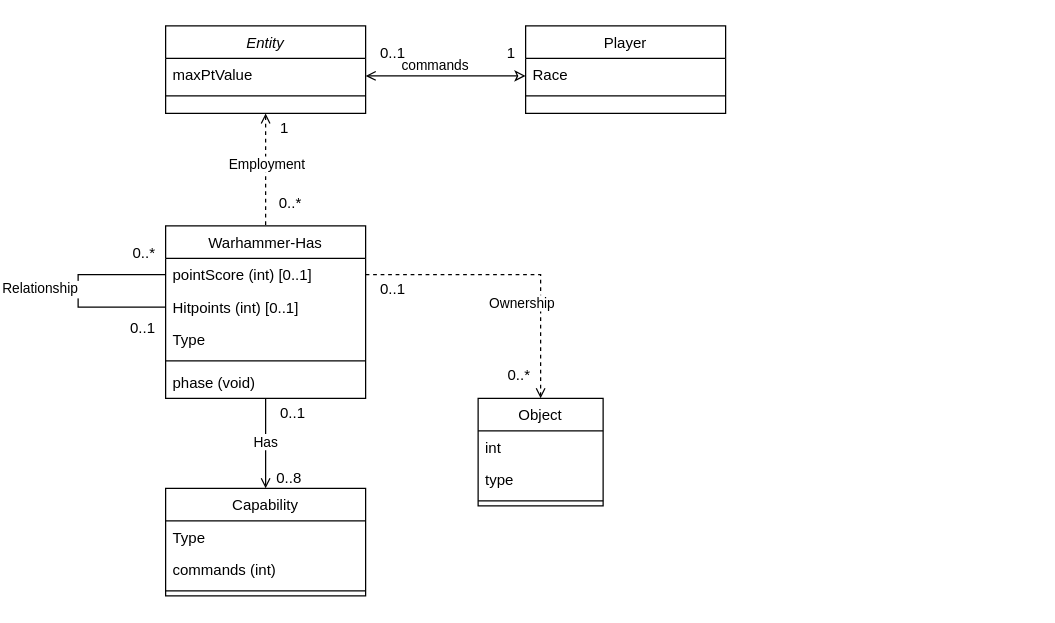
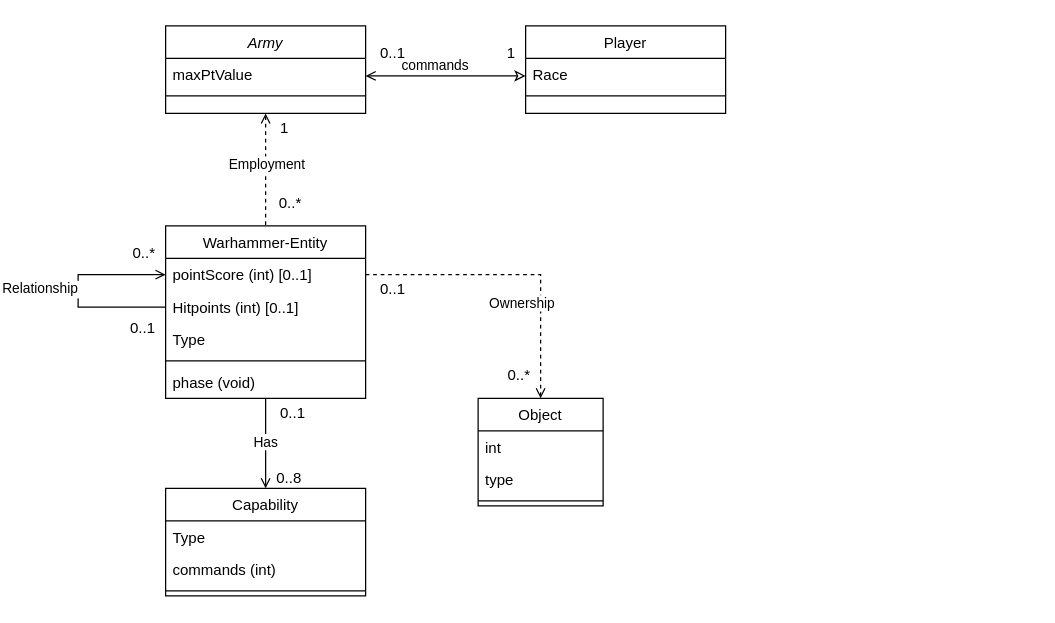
  <mxCell id="0" />
  <mxCell id="1" parent="0" />
- <mxCell id="2" value="Entity" style="swimlane;fontStyle=2;align=center;verticalAlign=top;childLayout=stackLayout;horizontal=1;startSize=26;horizontalStack=0;resizeParent=1;resizeLast=0;collapsible=1;marginBottom=0;rounded=0;shadow=0;strokeWidth=1;" parent="1" vertex="1"><mxGeometry x="20" y="20" width="160" height="70" as="geometry"><mxRectangle x="230" y="140" width="160" height="26" as="alternateBounds" /></mxGeometry></mxCell>
+ <mxCell id="2" value="Army" style="swimlane;fontStyle=2;align=center;verticalAlign=top;childLayout=stackLayout;horizontal=1;startSize=26;horizontalStack=0;resizeParent=1;resizeLast=0;collapsible=1;marginBottom=0;rounded=0;shadow=0;strokeWidth=1;" parent="1" vertex="1"><mxGeometry x="20" y="20" width="160" height="70" as="geometry"><mxRectangle x="230" y="140" width="160" height="26" as="alternateBounds" /></mxGeometry></mxCell>
  <mxCell id="3" value="maxPtValue" style="text;align=left;verticalAlign=top;spacingLeft=4;spacingRight=4;overflow=hidden;rotatable=0;points=[[0,0.5],[1,0.5]];portConstraint=eastwest;" parent="2" vertex="1"><mxGeometry y="26" width="160" height="26" as="geometry" /></mxCell>
  <mxCell id="4" value="" style="line;html=1;strokeWidth=1;align=left;verticalAlign=middle;spacingTop=-1;spacingLeft=3;spacingRight=3;rotatable=0;labelPosition=right;points=[];portConstraint=eastwest;" parent="2" vertex="1"><mxGeometry y="52" width="160" height="8" as="geometry" /></mxCell>
  <mxCell id="5" value="Player" style="swimlane;fontStyle=0;align=center;verticalAlign=top;childLayout=stackLayout;horizontal=1;startSize=26;horizontalStack=0;resizeParent=1;resizeLast=0;collapsible=1;marginBottom=0;rounded=0;shadow=0;strokeWidth=1;" parent="1" vertex="1"><mxGeometry x="308" y="20" width="160" height="70" as="geometry"><mxRectangle x="550" y="140" width="160" height="26" as="alternateBounds" /></mxGeometry></mxCell>
  <mxCell id="6" value="Race" style="text;align=left;verticalAlign=top;spacingLeft=4;spacingRight=4;overflow=hidden;rotatable=0;points=[[0,0.5],[1,0.5]];portConstraint=eastwest;" parent="5" vertex="1"><mxGeometry y="26" width="160" height="26" as="geometry" /></mxCell>
  <mxCell id="7" value="" style="line;html=1;strokeWidth=1;align=left;verticalAlign=middle;spacingTop=-1;spacingLeft=3;spacingRight=3;rotatable=0;labelPosition=right;points=[];portConstraint=eastwest;" parent="5" vertex="1"><mxGeometry y="52" width="160" height="8" as="geometry" /></mxCell>
  <mxCell id="8" value="commands" style="endArrow=classic;shadow=0;strokeWidth=1;rounded=0;endFill=0;edgeStyle=elbowEdgeStyle;elbow=vertical;startArrow=open;startFill=0;" parent="1" source="2" target="5" edge="1"><mxGeometry x="0.5" y="41" relative="1" as="geometry"><mxPoint x="180" y="92" as="sourcePoint" /><mxPoint x="340" y="92" as="targetPoint" /><mxPoint x="-40" y="32" as="offset" /><Array as="points"><mxPoint x="270" y="60" /><mxPoint x="260" y="89" /></Array></mxGeometry></mxCell>
  <mxCell id="9" value="0..1" style="resizable=0;align=left;verticalAlign=bottom;labelBackgroundColor=none;fontSize=12;" parent="8" connectable="0" vertex="1"><mxGeometry x="-1" relative="1" as="geometry"><mxPoint x="10" y="-10" as="offset" /></mxGeometry></mxCell>
  <mxCell id="10" value="1" style="resizable=0;align=right;verticalAlign=bottom;labelBackgroundColor=none;fontSize=12;" parent="8" connectable="0" vertex="1"><mxGeometry x="1" relative="1" as="geometry"><mxPoint x="-7" y="-10" as="offset" /></mxGeometry></mxCell>
- <mxCell id="11" value="Warhammer-Has" style="swimlane;fontStyle=0;align=center;verticalAlign=top;childLayout=stackLayout;horizontal=1;startSize=26;horizontalStack=0;resizeParent=1;resizeLast=0;collapsible=1;marginBottom=0;rounded=0;shadow=0;strokeWidth=1;" parent="1" vertex="1"><mxGeometry x="20" y="180" width="160" height="138" as="geometry"><mxRectangle x="230" y="140" width="160" height="26" as="alternateBounds" /></mxGeometry></mxCell>
+ <mxCell id="11" value="Warhammer-Entity" style="swimlane;fontStyle=0;align=center;verticalAlign=top;childLayout=stackLayout;horizontal=1;startSize=26;horizontalStack=0;resizeParent=1;resizeLast=0;collapsible=1;marginBottom=0;rounded=0;shadow=0;strokeWidth=1;" parent="1" vertex="1"><mxGeometry x="20" y="180" width="160" height="138" as="geometry"><mxRectangle x="230" y="140" width="160" height="26" as="alternateBounds" /></mxGeometry></mxCell>
  <mxCell id="12" value="pointScore (int) [0..1]" style="text;align=left;verticalAlign=top;spacingLeft=4;spacingRight=4;overflow=hidden;rotatable=0;points=[[0,0.5],[1,0.5]];portConstraint=eastwest;" parent="11" vertex="1"><mxGeometry y="26" width="160" height="26" as="geometry" /></mxCell>
  <mxCell id="13" value="Hitpoints (int) [0..1]" style="text;align=left;verticalAlign=top;spacingLeft=4;spacingRight=4;overflow=hidden;rotatable=0;points=[[0,0.5],[1,0.5]];portConstraint=eastwest;" parent="11" vertex="1"><mxGeometry y="52" width="160" height="26" as="geometry" /></mxCell>
  <mxCell id="14" value="Type" style="text;align=left;verticalAlign=top;spacingLeft=4;spacingRight=4;overflow=hidden;rotatable=0;points=[[0,0.5],[1,0.5]];portConstraint=eastwest;" parent="11" vertex="1"><mxGeometry y="78" width="160" height="26" as="geometry" /></mxCell>
  <mxCell id="15" value="" style="line;html=1;strokeWidth=1;align=left;verticalAlign=middle;spacingTop=-1;spacingLeft=3;spacingRight=3;rotatable=0;labelPosition=right;points=[];portConstraint=eastwest;" parent="11" vertex="1"><mxGeometry y="104" width="160" height="8" as="geometry" /></mxCell>
  <mxCell id="16" value="phase (void)" style="text;align=left;verticalAlign=top;spacingLeft=4;spacingRight=4;overflow=hidden;rotatable=0;points=[[0,0.5],[1,0.5]];portConstraint=eastwest;" parent="11" vertex="1"><mxGeometry y="112" width="160" height="26" as="geometry" /></mxCell>
- <mxCell id="17" value="Relationship" style="endArrow=none;shadow=0;strokeWidth=1;rounded=0;endFill=1;edgeStyle=elbowEdgeStyle;elbow=vertical;exitX=0;exitY=0.5;exitDx=0;exitDy=0;entryX=0;entryY=0.5;entryDx=0;entryDy=0;" parent="11" source="13" target="12" edge="1"><mxGeometry x="0.157" y="-32" relative="1" as="geometry"><mxPoint x="-180" y="-30" as="sourcePoint" /><mxPoint x="-90" y="71" as="targetPoint" /><mxPoint x="-30" y="-21" as="offset" /><Array as="points"><mxPoint x="-70" y="50" /><mxPoint x="-90" y="10" /><mxPoint x="-20" y="-30" /><mxPoint x="-50" y="30" /><mxPoint x="-50" y="50" /><mxPoint y="110" /><mxPoint x="-110" y="-30" /><mxPoint x="-90" y="21" /><mxPoint x="120" y="-29" /><mxPoint x="190" y="1" /><mxPoint x="230" y="-9" /><mxPoint x="350" y="-49" /><mxPoint x="340" y="-20" /></Array></mxGeometry></mxCell>
+ <mxCell id="17" value="Relationship" style="endArrow=open;shadow=0;strokeWidth=1;rounded=0;endFill=1;edgeStyle=elbowEdgeStyle;elbow=vertical;exitX=0;exitY=0.5;exitDx=0;exitDy=0;entryX=0;entryY=0.5;entryDx=0;entryDy=0;" parent="11" source="13" target="12" edge="1"><mxGeometry x="0.157" y="-32" relative="1" as="geometry"><mxPoint x="-180" y="-30" as="sourcePoint" /><mxPoint x="-90" y="71" as="targetPoint" /><mxPoint x="-30" y="-21" as="offset" /><Array as="points"><mxPoint x="-70" y="50" /><mxPoint x="-90" y="10" /><mxPoint x="-20" y="-30" /><mxPoint x="-50" y="30" /><mxPoint x="-50" y="50" /><mxPoint y="110" /><mxPoint x="-110" y="-30" /><mxPoint x="-90" y="21" /><mxPoint x="120" y="-29" /><mxPoint x="190" y="1" /><mxPoint x="230" y="-9" /><mxPoint x="350" y="-49" /><mxPoint x="340" y="-20" /></Array></mxGeometry></mxCell>
  <mxCell id="18" value="0..1" style="resizable=0;align=left;verticalAlign=bottom;labelBackgroundColor=none;fontSize=12;" parent="17" connectable="0" vertex="1"><mxGeometry x="-1" relative="1" as="geometry"><mxPoint x="-30" y="25" as="offset" /></mxGeometry></mxCell>
  <mxCell id="19" value="0..*" style="resizable=0;align=right;verticalAlign=bottom;labelBackgroundColor=none;fontSize=12;" parent="17" connectable="0" vertex="1"><mxGeometry x="1" relative="1" as="geometry"><mxPoint x="-7" y="-9" as="offset" /></mxGeometry></mxCell>
  <mxCell id="20" value="Capability" style="swimlane;fontStyle=0;align=center;verticalAlign=top;childLayout=stackLayout;horizontal=1;startSize=26;horizontalStack=0;resizeParent=1;resizeLast=0;collapsible=1;marginBottom=0;rounded=0;shadow=0;strokeWidth=1;" parent="1" vertex="1"><mxGeometry x="20" y="390" width="160" height="86" as="geometry"><mxRectangle x="230" y="140" width="160" height="26" as="alternateBounds" /></mxGeometry></mxCell>
  <mxCell id="21" value="Type" style="text;align=left;verticalAlign=top;spacingLeft=4;spacingRight=4;overflow=hidden;rotatable=0;points=[[0,0.5],[1,0.5]];portConstraint=eastwest;" parent="20" vertex="1"><mxGeometry y="26" width="160" height="26" as="geometry" /></mxCell>
  <mxCell id="22" value="commands (int)" style="text;align=left;verticalAlign=top;spacingLeft=4;spacingRight=4;overflow=hidden;rotatable=0;points=[[0,0.5],[1,0.5]];portConstraint=eastwest;" parent="20" vertex="1"><mxGeometry y="52" width="160" height="26" as="geometry" /></mxCell>
  <mxCell id="23" value="" style="line;html=1;strokeWidth=1;align=left;verticalAlign=middle;spacingTop=-1;spacingLeft=3;spacingRight=3;rotatable=0;labelPosition=right;points=[];portConstraint=eastwest;" parent="20" vertex="1"><mxGeometry y="78" width="160" height="8" as="geometry" /></mxCell>
  <mxCell id="24" value="" style="endArrow=open;shadow=0;strokeWidth=1;rounded=0;endFill=1;edgeStyle=elbowEdgeStyle;elbow=vertical;exitX=0.5;exitY=1;exitDx=0;exitDy=0;entryX=0.5;entryY=0;entryDx=0;entryDy=0;" parent="1" source="11" target="20" edge="1"><mxGeometry x="0.143" y="30" relative="1" as="geometry"><mxPoint x="460" y="230" as="sourcePoint" /><mxPoint x="588" y="230" as="targetPoint" /><mxPoint as="offset" /><Array as="points"><mxPoint x="100" y="320" /><mxPoint x="90" y="292" /><mxPoint x="390" y="280" /><mxPoint x="430" y="270" /><mxPoint x="550" y="230" /><mxPoint x="540" y="259" /></Array></mxGeometry></mxCell>
  <mxCell id="25" value="0..1" style="resizable=0;align=left;verticalAlign=bottom;labelBackgroundColor=none;fontSize=12;" parent="24" connectable="0" vertex="1"><mxGeometry x="-1" relative="1" as="geometry"><mxPoint x="10" y="20" as="offset" /></mxGeometry></mxCell>
  <mxCell id="26" value="0..8" style="resizable=0;align=right;verticalAlign=bottom;labelBackgroundColor=none;fontSize=12;" parent="24" connectable="0" vertex="1"><mxGeometry x="1" relative="1" as="geometry"><mxPoint x="30" as="offset" /></mxGeometry></mxCell>
  <mxCell id="27" value="Has" style="edgeLabel;html=1;align=center;verticalAlign=middle;resizable=0;points=[];" parent="24" vertex="1" connectable="0"><mxGeometry x="-0.056" y="-1" relative="1" as="geometry"><mxPoint as="offset" /></mxGeometry></mxCell>
  <mxCell id="28" value="" style="endArrow=none;shadow=0;strokeWidth=1;rounded=0;endFill=0;edgeStyle=elbowEdgeStyle;elbow=vertical;exitX=0.5;exitY=1;exitDx=0;exitDy=0;entryX=0.5;entryY=0;entryDx=0;entryDy=0;startArrow=open;startFill=0;dashed=1;" parent="1" source="2" target="11" edge="1"><mxGeometry x="0.5" y="30" relative="1" as="geometry"><mxPoint x="390" y="260" as="sourcePoint" /><mxPoint x="460" y="350" as="targetPoint" /><mxPoint as="offset" /><Array as="points"><mxPoint x="100" y="140" /><mxPoint x="110" y="100" /><mxPoint x="110" y="130" /><mxPoint x="320" y="140" /><mxPoint x="400" y="290" /><mxPoint x="440" y="280" /><mxPoint x="560" y="240" /><mxPoint x="550" y="269" /></Array></mxGeometry></mxCell>
  <mxCell id="29" value="1" style="resizable=0;align=left;verticalAlign=bottom;labelBackgroundColor=none;fontSize=12;" parent="28" connectable="0" vertex="1"><mxGeometry x="-1" relative="1" as="geometry"><mxPoint x="10" y="20" as="offset" /></mxGeometry></mxCell>
  <mxCell id="30" value="0..*" style="resizable=0;align=right;verticalAlign=bottom;labelBackgroundColor=none;fontSize=12;" parent="28" connectable="0" vertex="1"><mxGeometry x="1" relative="1" as="geometry"><mxPoint x="30" y="-10" as="offset" /></mxGeometry></mxCell>
  <mxCell id="31" value="Employment" style="edgeLabel;html=1;align=center;verticalAlign=middle;resizable=0;points=[];" parent="28" vertex="1" connectable="0"><mxGeometry x="0.097" y="-2" relative="1" as="geometry"><mxPoint x="2" y="-9" as="offset" /></mxGeometry></mxCell>
  <mxCell id="32" value="Object" style="swimlane;fontStyle=0;align=center;verticalAlign=top;childLayout=stackLayout;horizontal=1;startSize=26;horizontalStack=0;resizeParent=1;resizeLast=0;collapsible=1;marginBottom=0;rounded=0;shadow=0;strokeWidth=1;" parent="1" vertex="1"><mxGeometry x="270" y="318" width="100" height="86" as="geometry"><mxRectangle x="230" y="140" width="160" height="26" as="alternateBounds" /></mxGeometry></mxCell>
  <mxCell id="33" value="int" style="text;align=left;verticalAlign=top;spacingLeft=4;spacingRight=4;overflow=hidden;rotatable=0;points=[[0,0.5],[1,0.5]];portConstraint=eastwest;" parent="32" vertex="1"><mxGeometry y="26" width="100" height="26" as="geometry" /></mxCell>
  <mxCell id="34" value="type" style="text;align=left;verticalAlign=top;spacingLeft=4;spacingRight=4;overflow=hidden;rotatable=0;points=[[0,0.5],[1,0.5]];portConstraint=eastwest;" parent="32" vertex="1"><mxGeometry y="52" width="100" height="26" as="geometry" /></mxCell>
  <mxCell id="35" value="" style="line;html=1;strokeWidth=1;align=left;verticalAlign=middle;spacingTop=-1;spacingLeft=3;spacingRight=3;rotatable=0;labelPosition=right;points=[];portConstraint=eastwest;" parent="32" vertex="1"><mxGeometry y="78" width="100" height="8" as="geometry" /></mxCell>
  <mxCell id="36" value="" style="endArrow=open;shadow=0;strokeWidth=1;rounded=0;endFill=1;edgeStyle=elbowEdgeStyle;elbow=vertical;exitX=1;exitY=0.5;exitDx=0;exitDy=0;entryX=0.5;entryY=0;entryDx=0;entryDy=0;dashed=1;" parent="1" source="12" target="32" edge="1"><mxGeometry x="0.143" y="30" relative="1" as="geometry"><mxPoint x="260" y="236" as="sourcePoint" /><mxPoint x="260" y="290" as="targetPoint" /><mxPoint as="offset" /><Array as="points"><mxPoint x="250" y="219" /><mxPoint x="270" y="270" /><mxPoint x="480" y="220" /><mxPoint x="550" y="250" /><mxPoint x="590" y="240" /><mxPoint x="710" y="200" /><mxPoint x="700" y="229" /></Array></mxGeometry></mxCell>
  <mxCell id="37" value="0..1" style="resizable=0;align=left;verticalAlign=bottom;labelBackgroundColor=none;fontSize=12;" parent="36" connectable="0" vertex="1"><mxGeometry x="-1" relative="1" as="geometry"><mxPoint x="10" y="20" as="offset" /></mxGeometry></mxCell>
  <mxCell id="38" value="0..*" style="resizable=0;align=right;verticalAlign=bottom;labelBackgroundColor=none;fontSize=12;" parent="36" connectable="0" vertex="1"><mxGeometry x="1" relative="1" as="geometry"><mxPoint x="-7" y="-10" as="offset" /></mxGeometry></mxCell>
  <mxCell id="39" value="Ownership" style="edgeLabel;html=1;align=center;verticalAlign=middle;resizable=0;points=[];" parent="36" vertex="1" connectable="0"><mxGeometry x="-0.058" y="-11" relative="1" as="geometry"><mxPoint x="11" y="11" as="offset" /></mxGeometry></mxCell>
